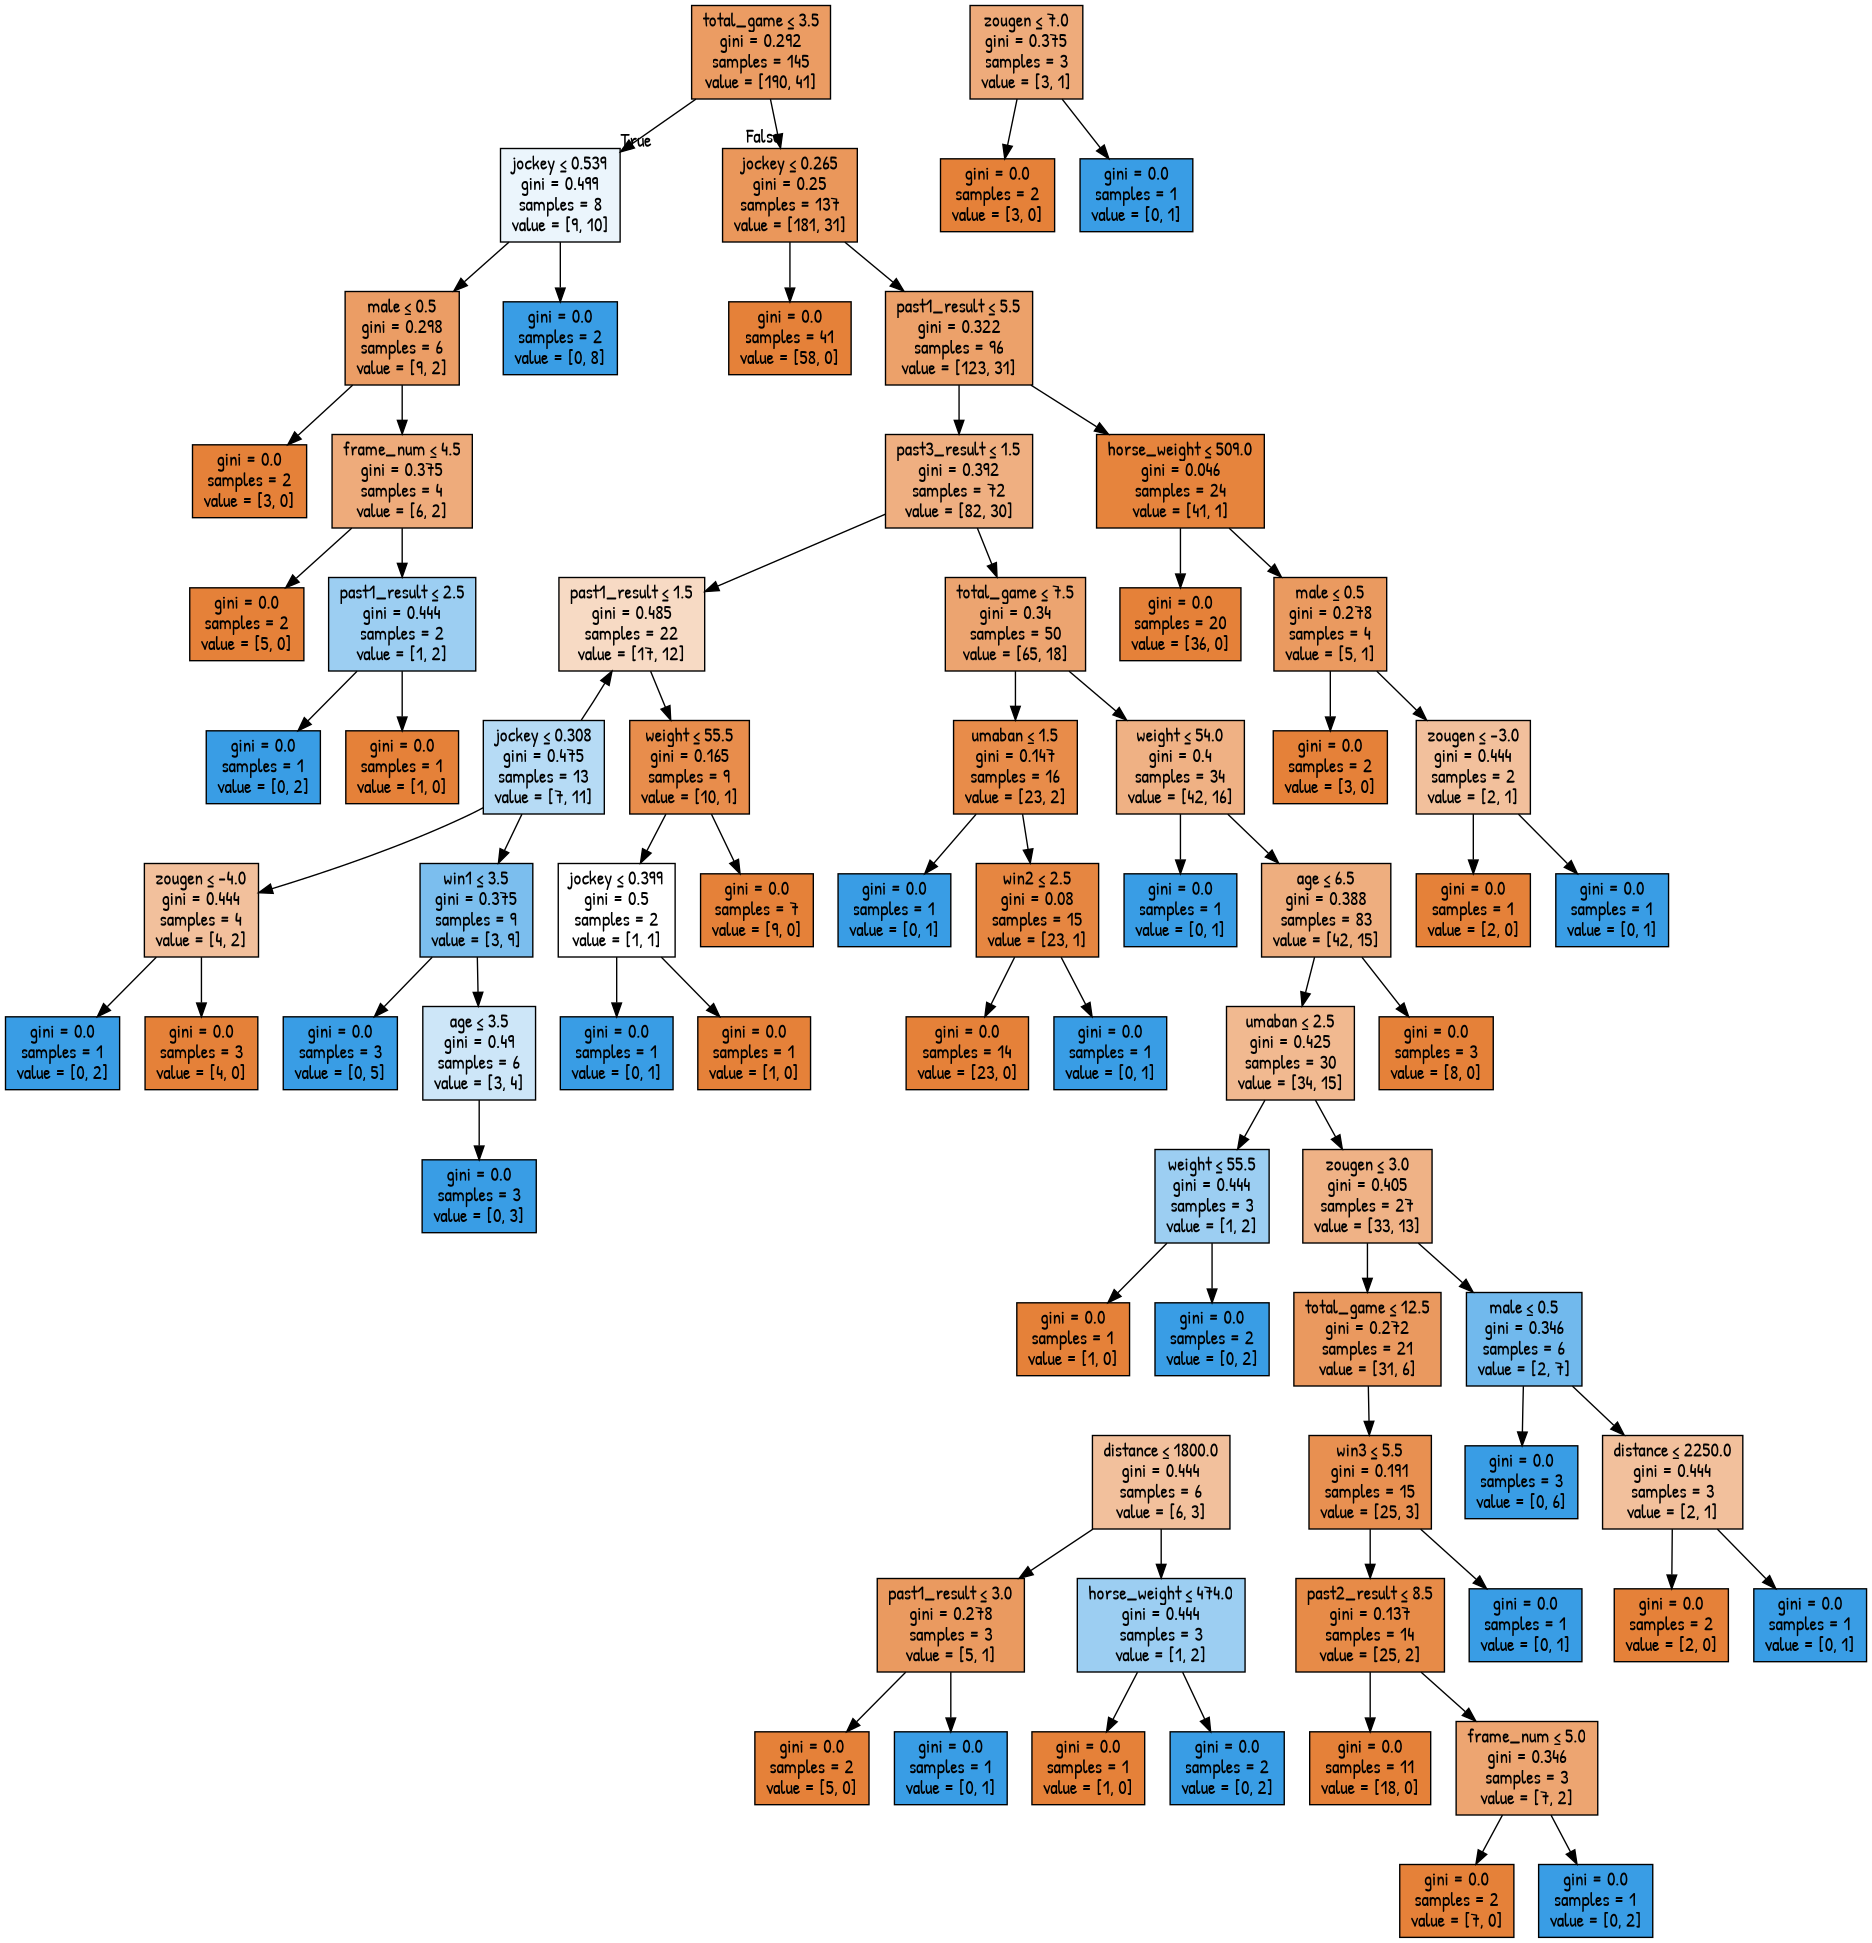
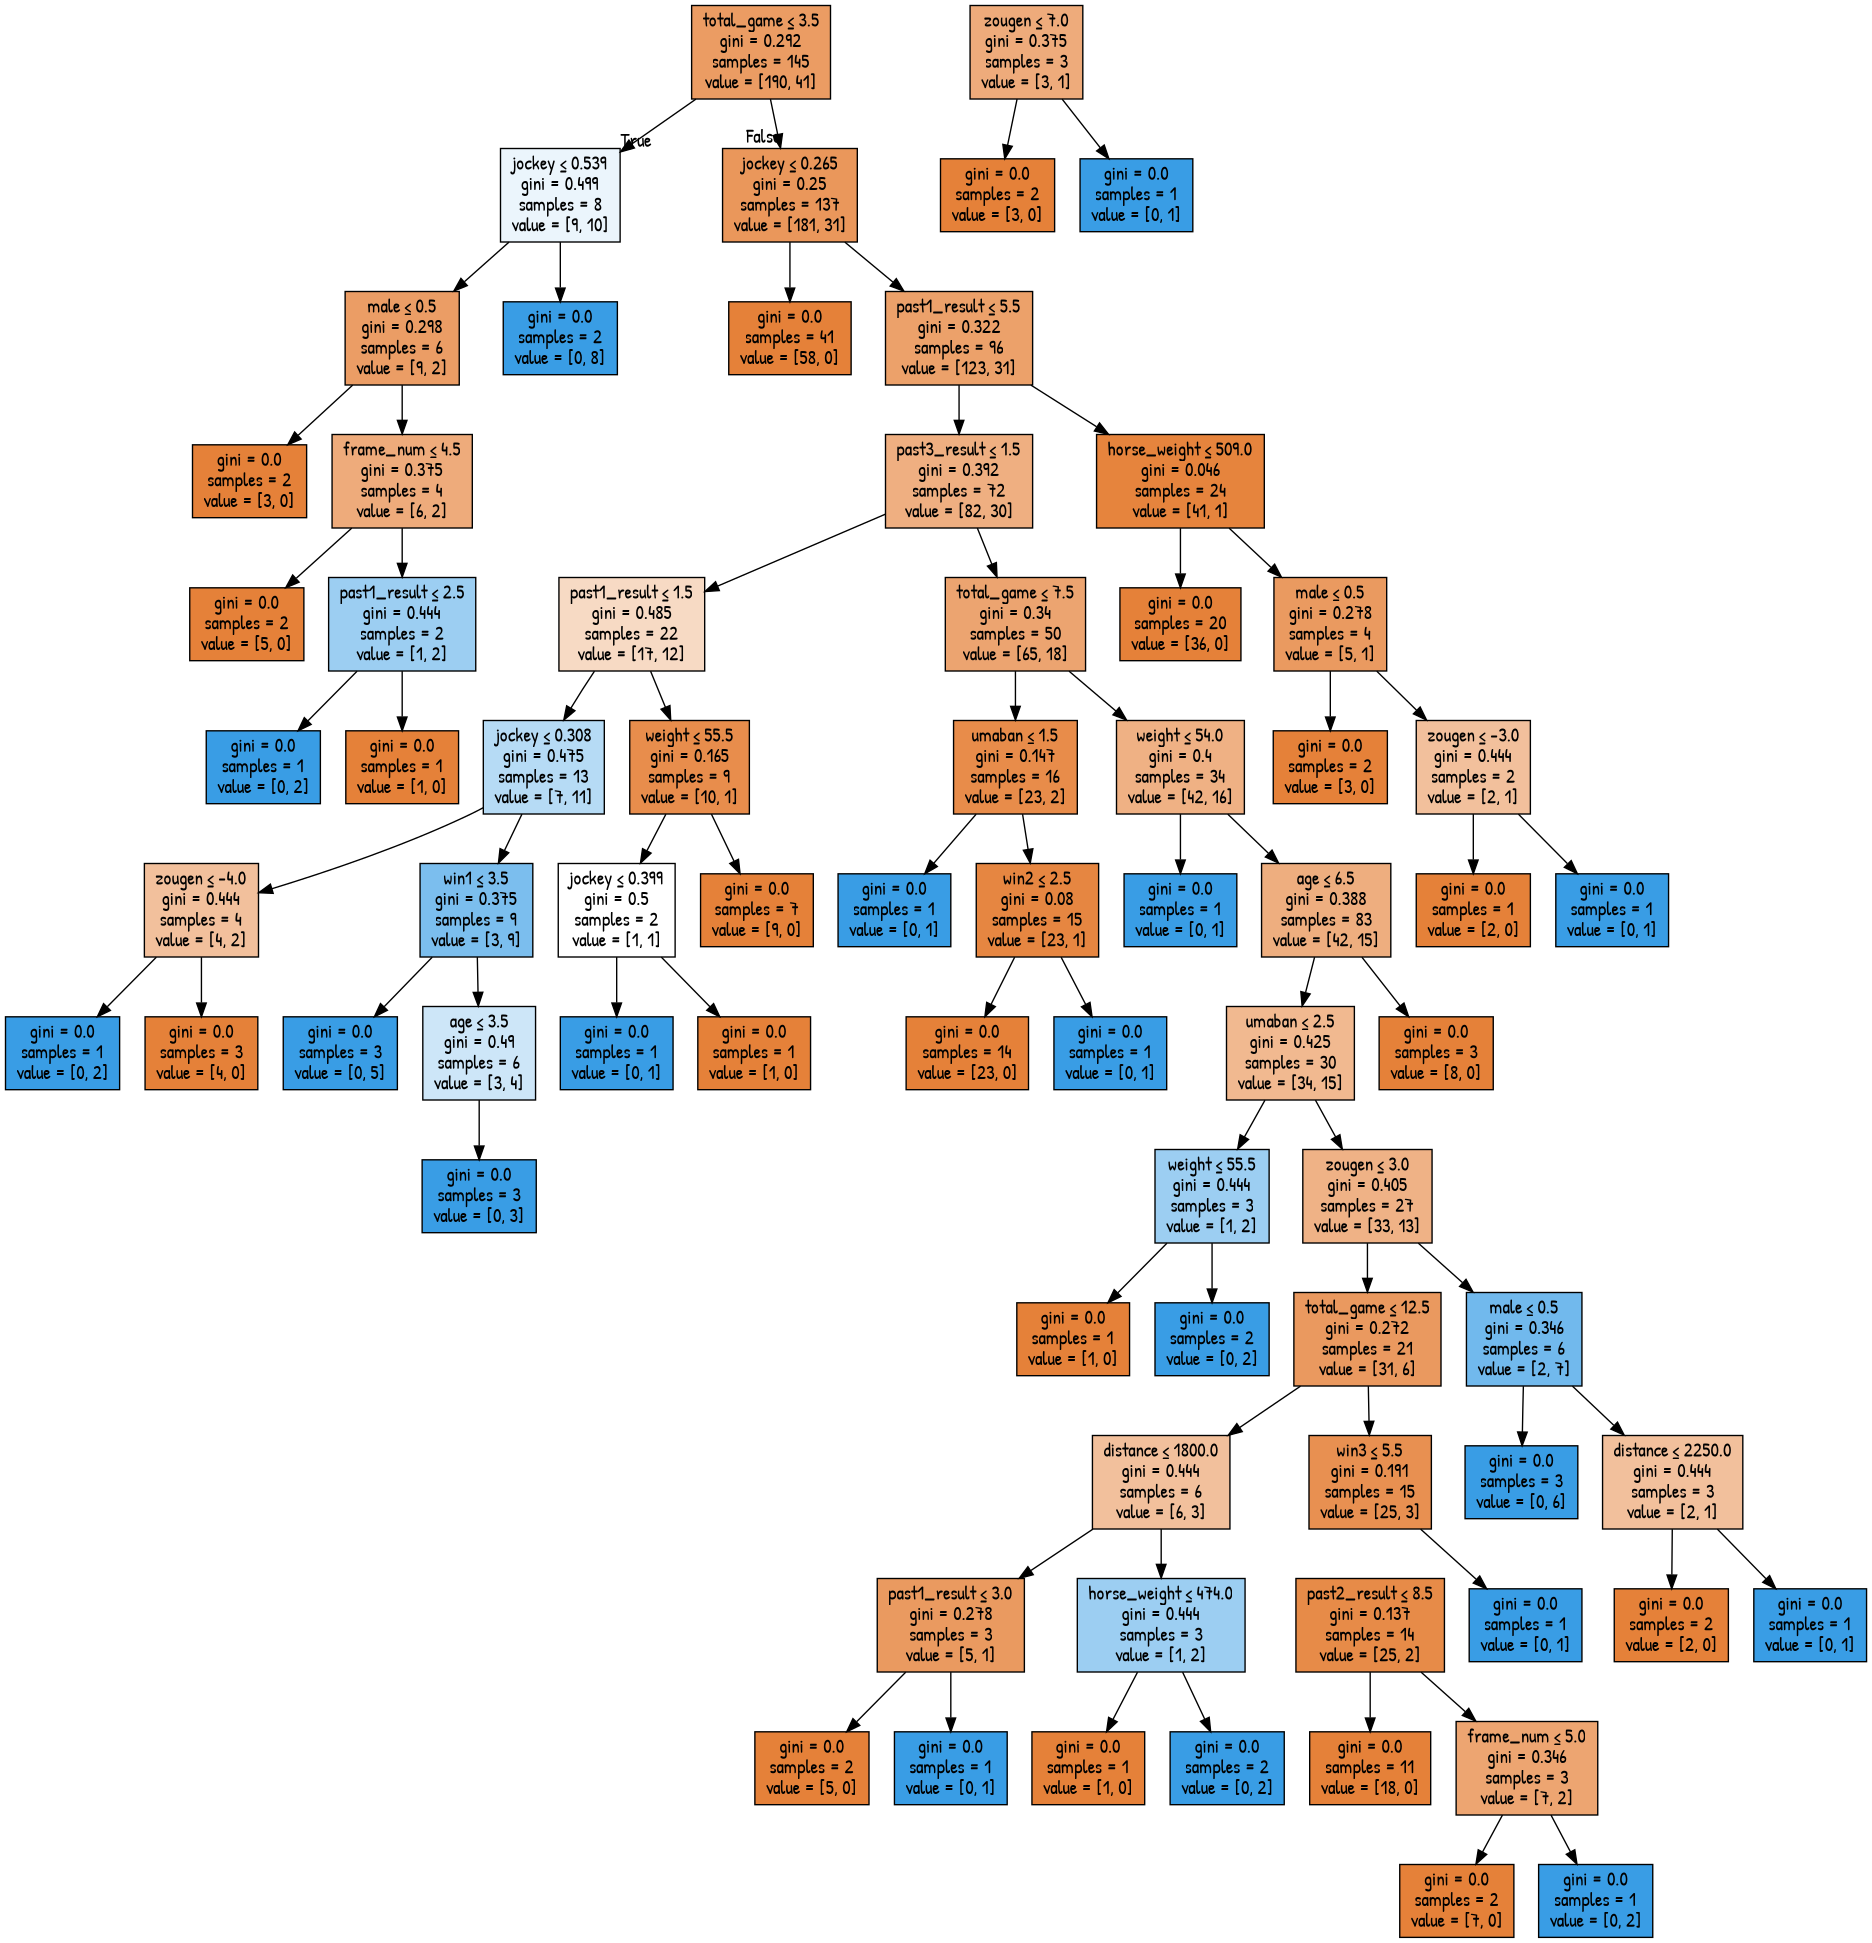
  digraph {
    fontname="Patrick Hand"
    node [color=black fillcolor="#e58139ff" fontname="Patrick Hand" shape=box style=filled]
    edge [fontname="Patrick Hand"]
    n1 [fillcolor="#e58139c8" label=<total_game &le; 3.5<br/>gini = 0.292<br/>samples = 145<br/>value = [190, 41]>]
    n2 [fillcolor="#399de519" label=<jockey &le; 0.539<br/>gini = 0.499<br/>samples = 8<br/>value = [9, 10]>]
    n3 [fillcolor="#e58139d3" label=<jockey &le; 0.265<br/>gini = 0.25<br/>samples = 137<br/>value = [181, 31]>]
    n4 [fillcolor="#e58139c6" label=<male &le; 0.5<br/>gini = 0.298<br/>samples = 6<br/>value = [9, 2]>]
    n5 [fillcolor="#399de5ff" label=<gini = 0.0<br/>samples = 2<br/>value = [0, 8]>]
    n6 [label=<gini = 0.0<br/>samples = 41<br/>value = [58, 0]>]
    n7 [fillcolor="#e58139bf" label=<past1_result &le; 5.5<br/>gini = 0.322<br/>samples = 96<br/>value = [123, 31]>]
    n8 [label=<gini = 0.0<br/>samples = 2<br/>value = [3, 0]>]
    n9 [fillcolor="#e58139aa" label=<frame_num &le; 4.5<br/>gini = 0.375<br/>samples = 4<br/>value = [6, 2]>]
    n10 [label=<gini = 0.0<br/>samples = 2<br/>value = [5, 0]>]
    n11 [fillcolor="#399de57f" label=<past1_result &le; 2.5<br/>gini = 0.444<br/>samples = 2<br/>value = [1, 2]>]
    n12 [fillcolor="#399de5ff" label=<gini = 0.0<br/>samples = 1<br/>value = [0, 2]>]
    n13 [label=<gini = 0.0<br/>samples = 1<br/>value = [1, 0]>]
    n14 [fillcolor="#e58139a2" label=<past3_result &le; 1.5<br/>gini = 0.392<br/>samples = 72<br/>value = [82, 30]>]
    n15 [fillcolor="#e58139f9" label=<horse_weight &le; 509.0<br/>gini = 0.046<br/>samples = 24<br/>value = [41, 1]>]
    n16 [fillcolor="#e581394b" label=<past1_result &le; 1.5<br/>gini = 0.485<br/>samples = 22<br/>value = [17, 12]>]
    n17 [fillcolor="#e58139b8" label=<total_game &le; 7.5<br/>gini = 0.34<br/>samples = 50<br/>value = [65, 18]>]
    n18 [label=<gini = 0.0<br/>samples = 20<br/>value = [36, 0]>]
    n19 [fillcolor="#e58139cc" label=<male &le; 0.5<br/>gini = 0.278<br/>samples = 4<br/>value = [5, 1]>]
    n20 [fillcolor="#399de55d" label=<jockey &le; 0.308<br/>gini = 0.475<br/>samples = 13<br/>value = [7, 11]>]
    n21 [fillcolor="#e58139e6" label=<weight &le; 55.5<br/>gini = 0.165<br/>samples = 9<br/>value = [10, 1]>]
    n22 [fillcolor="#e58139e9" label=<umaban &le; 1.5<br/>gini = 0.147<br/>samples = 16<br/>value = [23, 2]>]
    n23 [fillcolor="#e581399e" label=<weight &le; 54.0<br/>gini = 0.4<br/>samples = 34<br/>value = [42, 16]>]
    n24 [fillcolor="#e581397f" label=<zougen &le; -4.0<br/>gini = 0.444<br/>samples = 4<br/>value = [4, 2]>]
    n25 [fillcolor="#399de5aa" label=<win1 &le; 3.5<br/>gini = 0.375<br/>samples = 9<br/>value = [3, 9]>]
    n26 [fillcolor="#e5813900" label=<jockey &le; 0.399<br/>gini = 0.5<br/>samples = 2<br/>value = [1, 1]>]
    n27 [label=<gini = 0.0<br/>samples = 7<br/>value = [9, 0]>]
    n28 [fillcolor="#399de5ff" label=<gini = 0.0<br/>samples = 1<br/>value = [0, 2]>]
    n29 [label=<gini = 0.0<br/>samples = 3<br/>value = [4, 0]>]
    n30 [fillcolor="#399de5ff" label=<gini = 0.0<br/>samples = 3<br/>value = [0, 5]>]
    n31 [fillcolor="#399de540" label=<age &le; 3.5<br/>gini = 0.49<br/>samples = 6<br/>value = [3, 4]>]
    n32 [fillcolor="#399de5ff" label=<gini = 0.0<br/>samples = 3<br/>value = [0, 3]>]
    n33 [fillcolor="#e58139aa" label=<zougen &le; 7.0<br/>gini = 0.375<br/>samples = 3<br/>value = [3, 1]>]
    n34 [label=<gini = 0.0<br/>samples = 2<br/>value = [3, 0]>]
    n35 [fillcolor="#399de5ff" label=<gini = 0.0<br/>samples = 1<br/>value = [0, 1]>]
    n36 [fillcolor="#399de5ff" label=<gini = 0.0<br/>samples = 1<br/>value = [0, 1]>]
    n37 [label=<gini = 0.0<br/>samples = 1<br/>value = [1, 0]>]
    n38 [fillcolor="#399de5ff" label=<gini = 0.0<br/>samples = 1<br/>value = [0, 1]>]
    n39 [fillcolor="#e58139f4" label=<win2 &le; 2.5<br/>gini = 0.08<br/>samples = 15<br/>value = [23, 1]>]
    n40 [fillcolor="#399de5ff" label=<gini = 0.0<br/>samples = 1<br/>value = [0, 1]>]
    n41 [fillcolor="#e58139a4" label=<age &le; 6.5<br/>gini = 0.388<br/>samples = 83<br/>value = [42, 15]>]
    n42 [label=<gini = 0.0<br/>samples = 14<br/>value = [23, 0]>]
    n43 [fillcolor="#399de5ff" label=<gini = 0.0<br/>samples = 1<br/>value = [0, 1]>]
    n44 [fillcolor="#e581398e" label=<umaban &le; 2.5<br/>gini = 0.425<br/>samples = 30<br/>value = [34, 15]>]
    n45 [label=<gini = 0.0<br/>samples = 3<br/>value = [8, 0]>]
    n46 [fillcolor="#399de57f" label=<weight &le; 55.5<br/>gini = 0.444<br/>samples = 3<br/>value = [1, 2]>]
    n47 [fillcolor="#e581399b" label=<zougen &le; 3.0<br/>gini = 0.405<br/>samples = 27<br/>value = [33, 13]>]
    n48 [label=<gini = 0.0<br/>samples = 1<br/>value = [1, 0]>]
    n49 [fillcolor="#399de5ff" label=<gini = 0.0<br/>samples = 2<br/>value = [0, 2]>]
    n50 [fillcolor="#e58139ce" label=<total_game &le; 12.5<br/>gini = 0.272<br/>samples = 21<br/>value = [31, 6]>]
    n51 [fillcolor="#399de5b6" label=<male &le; 0.5<br/>gini = 0.346<br/>samples = 6<br/>value = [2, 7]>]
    n52 [fillcolor="#e581397f" label=<distance &le; 1800.0<br/>gini = 0.444<br/>samples = 6<br/>value = [6, 3]>]
    n53 [fillcolor="#e58139e0" label=<win3 &le; 5.5<br/>gini = 0.191<br/>samples = 15<br/>value = [25, 3]>]
    n54 [fillcolor="#399de5ff" label=<gini = 0.0<br/>samples = 3<br/>value = [0, 6]>]
    n55 [fillcolor="#e581397f" label=<distance &le; 2250.0<br/>gini = 0.444<br/>samples = 3<br/>value = [2, 1]>]
    n56 [fillcolor="#e58139cc" label=<past1_result &le; 3.0<br/>gini = 0.278<br/>samples = 3<br/>value = [5, 1]>]
    n57 [fillcolor="#399de57f" label=<horse_weight &le; 474.0<br/>gini = 0.444<br/>samples = 3<br/>value = [1, 2]>]
    n58 [fillcolor="#e58139eb" label=<past2_result &le; 8.5<br/>gini = 0.137<br/>samples = 14<br/>value = [25, 2]>]
    n59 [fillcolor="#399de5ff" label=<gini = 0.0<br/>samples = 1<br/>value = [0, 1]>]
    n60 [label=<gini = 0.0<br/>samples = 2<br/>value = [5, 0]>]
    n61 [fillcolor="#399de5ff" label=<gini = 0.0<br/>samples = 1<br/>value = [0, 1]>]
    n62 [label=<gini = 0.0<br/>samples = 1<br/>value = [1, 0]>]
    n63 [fillcolor="#399de5ff" label=<gini = 0.0<br/>samples = 2<br/>value = [0, 2]>]
    n64 [label=<gini = 0.0<br/>samples = 11<br/>value = [18, 0]>]
    n65 [fillcolor="#e58139b6" label=<frame_num &le; 5.0<br/>gini = 0.346<br/>samples = 3<br/>value = [7, 2]>]
    n66 [label=<gini = 0.0<br/>samples = 2<br/>value = [7, 0]>]
    n67 [fillcolor="#399de5ff" label=<gini = 0.0<br/>samples = 1<br/>value = [0, 2]>]
    n68 [label=<gini = 0.0<br/>samples = 2<br/>value = [2, 0]>]
    n69 [fillcolor="#399de5ff" label=<gini = 0.0<br/>samples = 1<br/>value = [0, 1]>]
    n70 [label=<gini = 0.0<br/>samples = 2<br/>value = [3, 0]>]
    n71 [fillcolor="#e581397f" label=<zougen &le; -3.0<br/>gini = 0.444<br/>samples = 2<br/>value = [2, 1]>]
    n72 [label=<gini = 0.0<br/>samples = 1<br/>value = [2, 0]>]
    n73 [fillcolor="#399de5ff" label=<gini = 0.0<br/>samples = 1<br/>value = [0, 1]>]
    n1 -> n2 [headlabel=True labelangle=45 labeldistance=2.5]
    n1 -> n3 [headlabel=False labelangle=-45 labeldistance=2.5]
    n2 -> n4
    n2 -> n5
    n3 -> n6
    n3 -> n7
    n4 -> n8
    n4 -> n9
    n7 -> n14
    n7 -> n15
    n9 -> n10
    n9 -> n11
    n11 -> n12
    n11 -> n13
    n14 -> n16
    n14 -> n17
    n15 -> n18
    n15 -> n19
-   n20 -> n16
+   n16 -> n20
    n16 -> n21
    n17 -> n22
    n17 -> n23
    n19 -> n70
    n19 -> n71
    n20 -> n24
    n20 -> n25
    n21 -> n26
    n21 -> n27
    n22 -> n38
    n22 -> n39
    n23 -> n40
    n23 -> n41
    n24 -> n28
    n24 -> n29
    n25 -> n30
    n25 -> n31
    n26 -> n36
    n26 -> n37
    n31 -> n32
    n33 -> n34
    n33 -> n35
    n39 -> n42
    n39 -> n43
    n41 -> n44
    n41 -> n45
    n44 -> n46
    n44 -> n47
    n46 -> n48
    n46 -> n49
    n47 -> n50
    n47 -> n51
+   n50 -> n52
    n50 -> n53
    n51 -> n54
    n51 -> n55
    n52 -> n56
    n52 -> n57
-   n53 -> n58
    n53 -> n59
    n55 -> n68
    n55 -> n69
    n56 -> n60
    n56 -> n61
    n57 -> n62
    n57 -> n63
    n58 -> n64
    n58 -> n65
    n65 -> n66
    n65 -> n67
    n71 -> n72
    n71 -> n73
  }
